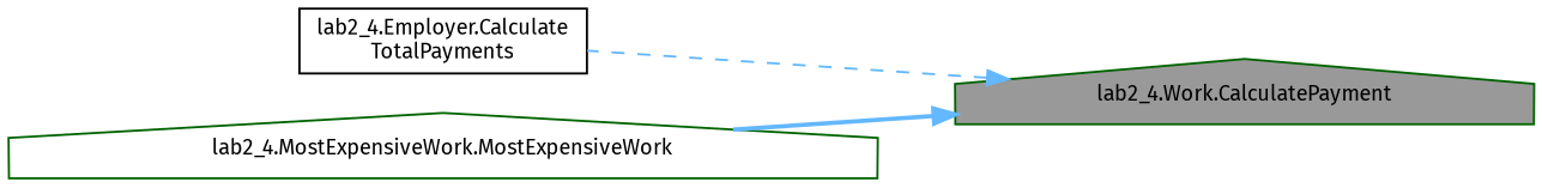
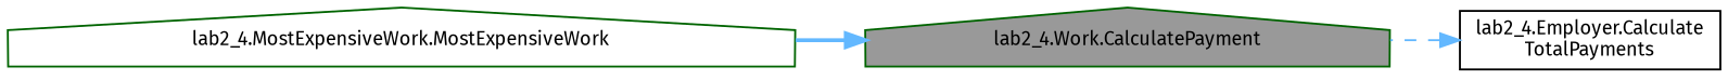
  digraph {
    fontname="Fira Sans"
    rankdir=RL
    node [color=darkgreen fillcolor=white fontname="Fira Sans" fontsize=10 shape=house style=filled]
    edge [color=steelblue1 dir=back fontname="Fira Sans" fontsize=10 labelfontname=Helvetica labelfontsize=10]
    n1 [fillcolor=grey60 fontcolor=black height=0.2 label="lab2_4.Work.CalculatePayment" width=0.4]
    n2 [color=black height=0.2 label="lab2_4.Employer.Calculate\lTotalPayments" shape=box width=0.4]
    n3 [height=0.2 label="lab2_4.MostExpensiveWork.MostExpensiveWork" width=0.4]
-   n1 -> n2 [style=dashed]
+   n2 -> n1 [style=dashed]
    n1 -> n3 [style=bold]
  }
